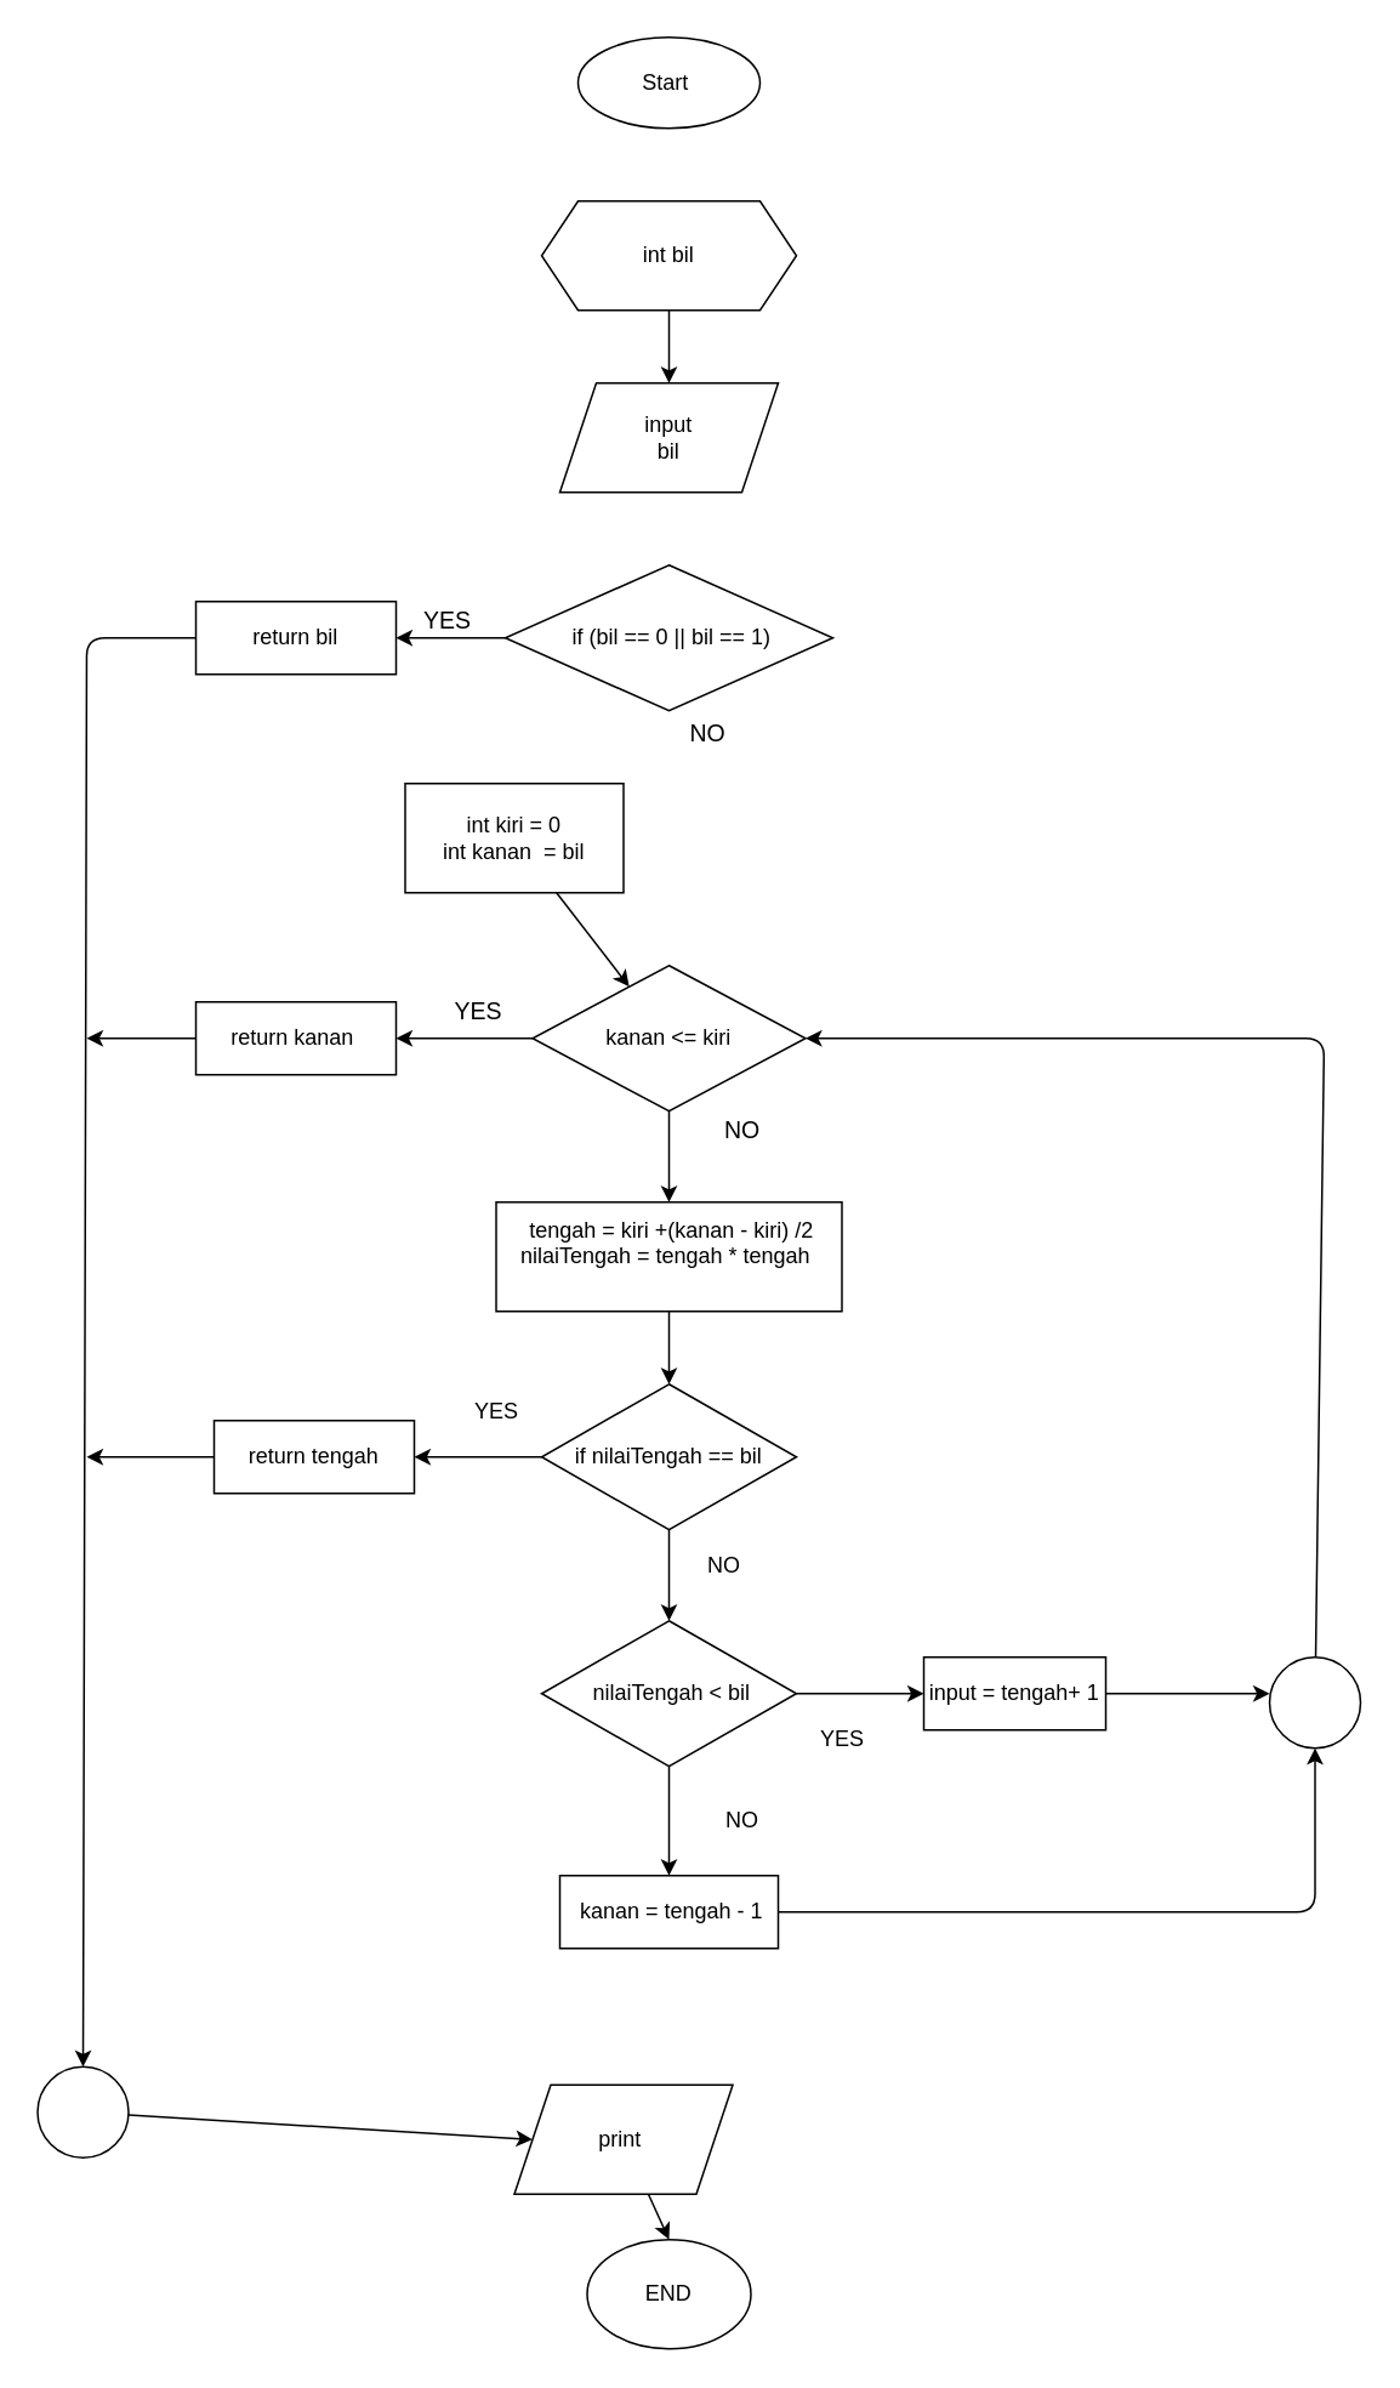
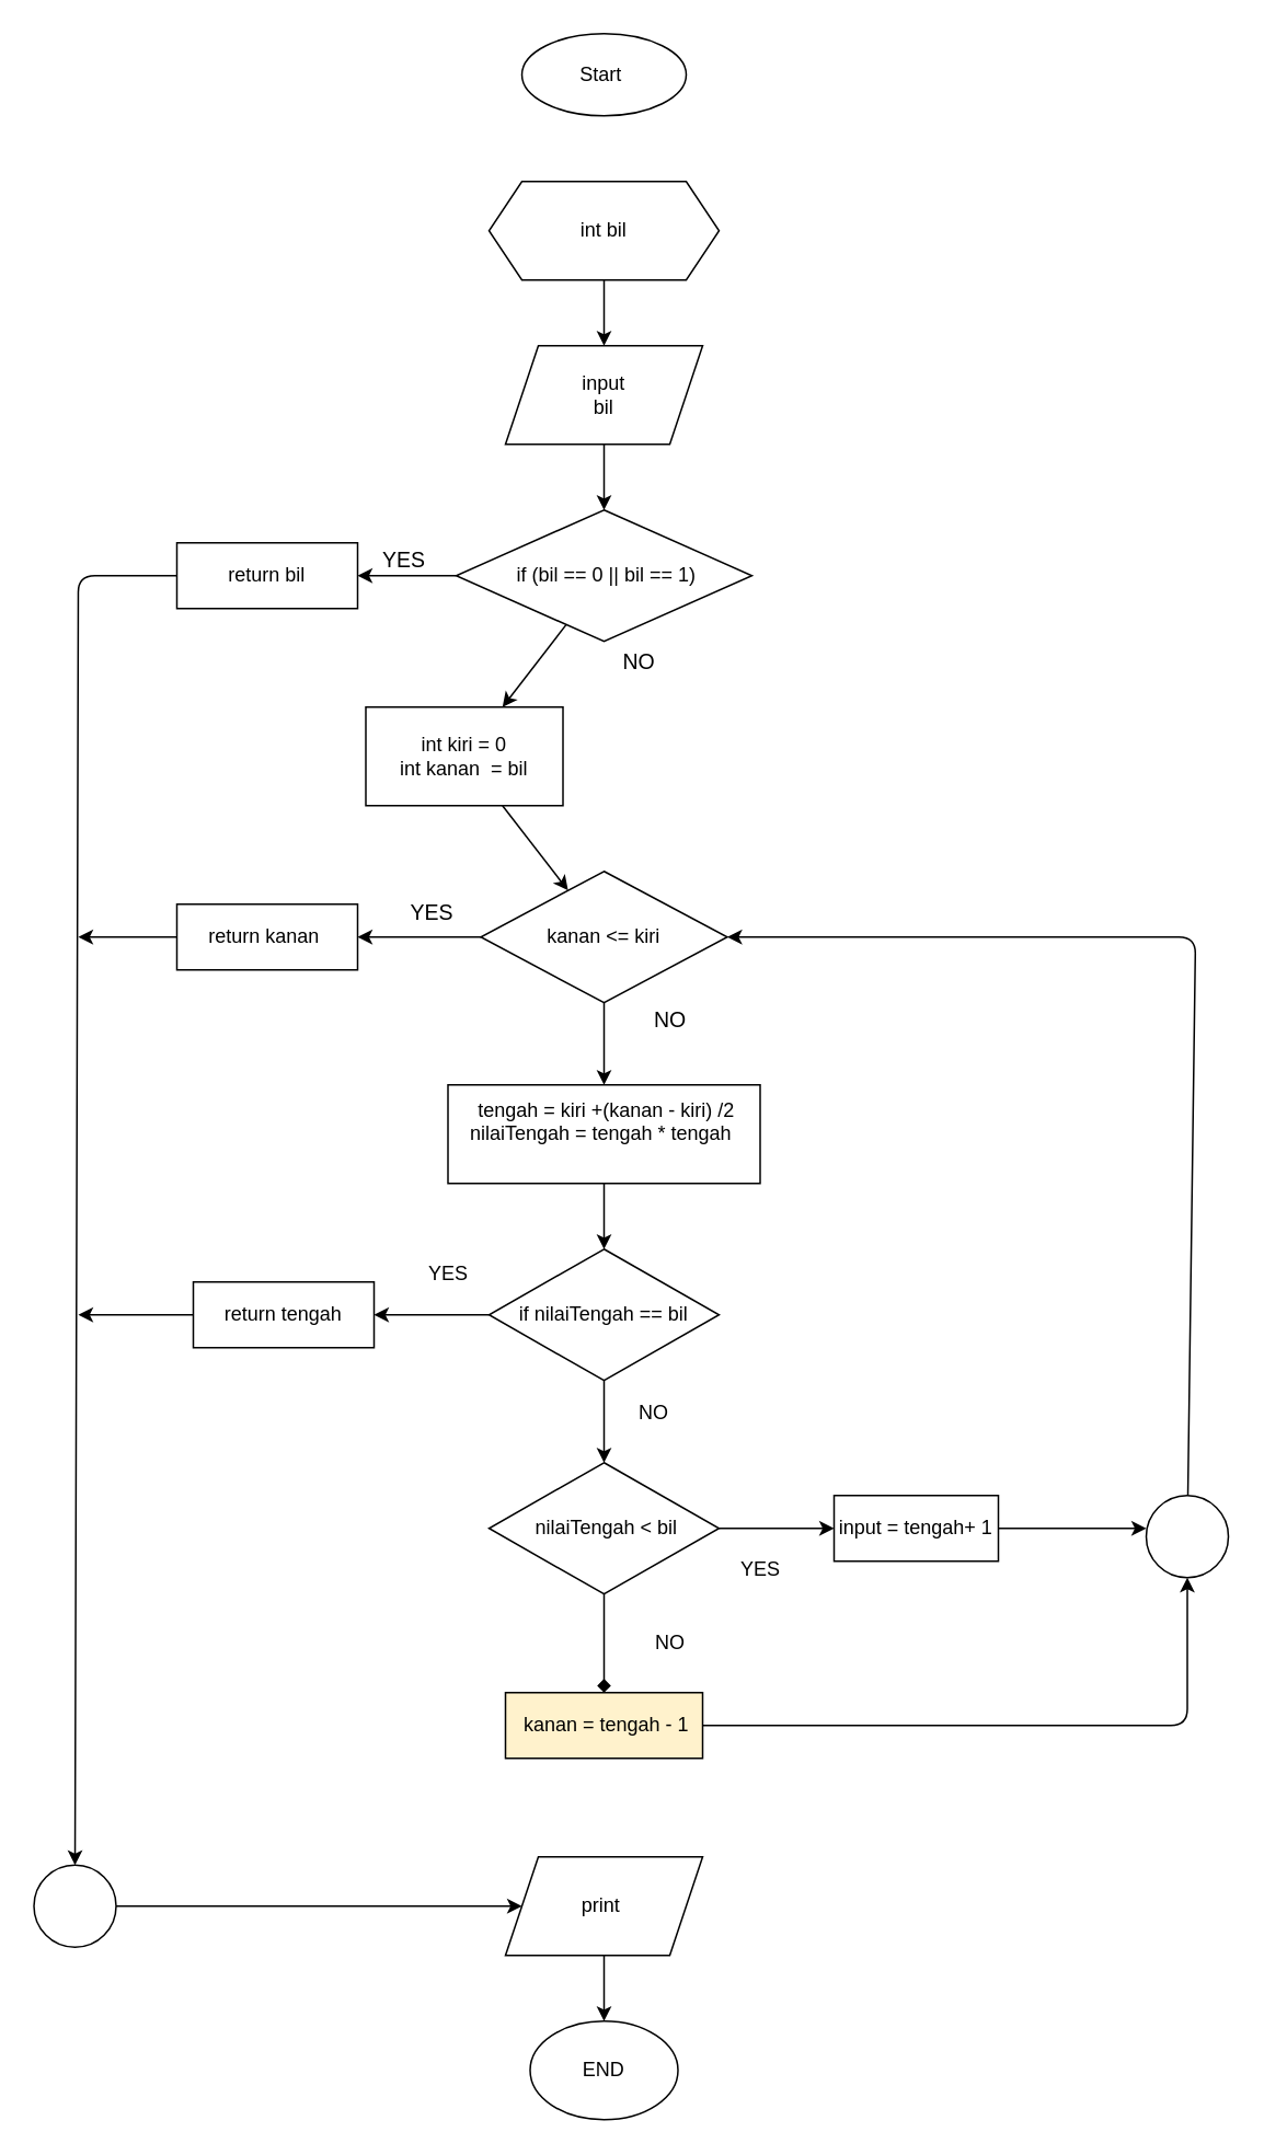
  <mxCell id="0" />
  <mxCell id="1" parent="0" />
  <mxCell id="2" value="Start&amp;nbsp;" style="ellipse;whiteSpace=wrap;html=1;" vertex="1" parent="1"><mxGeometry x="317" y="20" width="100" height="50" as="geometry" /></mxCell>
  <mxCell id="3" value="" style="edgeStyle=none;html=1;" edge="1" parent="1" source="4" target="9"><mxGeometry relative="1" as="geometry" /></mxCell>
  <mxCell id="4" value="int bil" style="shape=hexagon;perimeter=hexagonPerimeter2;whiteSpace=wrap;html=1;fixedSize=1;" vertex="1" parent="1"><mxGeometry x="297" y="110" width="140" height="60" as="geometry" /></mxCell>
+ <mxCell id="5" value="" style="edgeStyle=none;html=1;" edge="1" parent="1" source="7" target="11"><mxGeometry relative="1" as="geometry" /></mxCell>
  <mxCell id="6" style="edgeStyle=none;html=1;entryX=1;entryY=0.5;entryDx=0;entryDy=0;" edge="1" parent="1" source="7" target="36"><mxGeometry relative="1" as="geometry" /></mxCell>
  <mxCell id="7" value="&amp;nbsp;if (bil == 0 || bil == 1)" style="rhombus;whiteSpace=wrap;html=1;" vertex="1" parent="1"><mxGeometry x="277" y="310" width="180" height="80" as="geometry" /></mxCell>
+ <mxCell id="8" value="" style="edgeStyle=none;html=1;" edge="1" parent="1" source="9" target="7"><mxGeometry relative="1" as="geometry" /></mxCell>
  <mxCell id="9" value="input&lt;br&gt;bil" style="shape=parallelogram;perimeter=parallelogramPerimeter;whiteSpace=wrap;html=1;fixedSize=1;" vertex="1" parent="1"><mxGeometry x="307" y="210" width="120" height="60" as="geometry" /></mxCell>
  <mxCell id="10" value="" style="edgeStyle=none;html=1;" edge="1" parent="1" source="11" target="14"><mxGeometry relative="1" as="geometry" /></mxCell>
  <mxCell id="11" value="int kiri = 0&lt;br style=&quot;border-color: var(--border-color);&quot;&gt;int kanan&amp;nbsp; = bil" style="rounded=0;whiteSpace=wrap;html=1;" vertex="1" parent="1"><mxGeometry x="222" y="430" width="120" height="60" as="geometry" /></mxCell>
  <mxCell id="12" value="" style="edgeStyle=none;html=1;" edge="1" parent="1" source="14" target="16"><mxGeometry relative="1" as="geometry" /></mxCell>
  <mxCell id="13" style="edgeStyle=none;html=1;entryX=1;entryY=0.5;entryDx=0;entryDy=0;" edge="1" parent="1" source="14" target="38"><mxGeometry relative="1" as="geometry" /></mxCell>
  <mxCell id="14" value="kanan &amp;lt;= kiri" style="rhombus;whiteSpace=wrap;html=1;" vertex="1" parent="1"><mxGeometry x="292" y="530" width="150" height="80" as="geometry" /></mxCell>
  <mxCell id="15" value="" style="edgeStyle=none;html=1;" edge="1" parent="1" source="16" target="19"><mxGeometry relative="1" as="geometry" /></mxCell>
  <mxCell id="16" value="&amp;nbsp;tengah = kiri +(kanan - kiri) /2&lt;br&gt;&lt;div style=&quot;text-align: justify;&quot;&gt;nilaiTengah = tengah * tengah&amp;nbsp;&lt;/div&gt;&lt;div style=&quot;text-align: justify;&quot;&gt;&lt;span style=&quot;background-color: initial;&quot;&gt;&amp;nbsp;&lt;/span&gt;&lt;/div&gt;" style="rounded=0;whiteSpace=wrap;html=1;" vertex="1" parent="1"><mxGeometry x="272" y="660" width="190" height="60" as="geometry" /></mxCell>
  <mxCell id="17" style="edgeStyle=none;html=1;entryX=0.5;entryY=0;entryDx=0;entryDy=0;" edge="1" parent="1" source="19" target="22"><mxGeometry relative="1" as="geometry" /></mxCell>
  <mxCell id="18" style="edgeStyle=none;html=1;entryX=1;entryY=0.5;entryDx=0;entryDy=0;" edge="1" parent="1" source="19" target="24"><mxGeometry relative="1" as="geometry" /></mxCell>
  <mxCell id="19" value="if nilaiTengah == bil" style="rhombus;whiteSpace=wrap;html=1;" vertex="1" parent="1"><mxGeometry x="297" y="760" width="140" height="80" as="geometry" /></mxCell>
- <mxCell id="20" style="edgeStyle=none;html=1;" edge="1" parent="1" source="22" target="28"><mxGeometry relative="1" as="geometry" /></mxCell>
+ <mxCell id="20" style="edgeStyle=none;html=1;endArrow=diamond;" edge="1" parent="1" source="22" target="28"><mxGeometry relative="1" as="geometry" /></mxCell>
  <mxCell id="21" style="edgeStyle=none;html=1;" edge="1" parent="1" source="22" target="26"><mxGeometry relative="1" as="geometry" /></mxCell>
  <mxCell id="22" value="&amp;nbsp;nilaiTengah &amp;lt; bil" style="rhombus;whiteSpace=wrap;html=1;" vertex="1" parent="1"><mxGeometry x="297" y="890" width="140" height="80" as="geometry" /></mxCell>
  <mxCell id="23" style="edgeStyle=none;html=1;" edge="1" parent="1" source="24"><mxGeometry relative="1" as="geometry"><mxPoint x="47" y="800" as="targetPoint" /></mxGeometry></mxCell>
  <mxCell id="24" value="return tengah" style="rounded=0;whiteSpace=wrap;html=1;" vertex="1" parent="1"><mxGeometry x="117" y="780" width="110" height="40" as="geometry" /></mxCell>
  <mxCell id="25" style="edgeStyle=none;html=1;" edge="1" parent="1" source="26"><mxGeometry relative="1" as="geometry"><mxPoint x="697" y="930" as="targetPoint" /></mxGeometry></mxCell>
  <mxCell id="26" value="input = tengah+ 1" style="rounded=0;whiteSpace=wrap;html=1;" vertex="1" parent="1"><mxGeometry x="507" y="910" width="100" height="40" as="geometry" /></mxCell>
  <mxCell id="27" style="edgeStyle=none;html=1;entryX=0.5;entryY=1;entryDx=0;entryDy=0;" edge="1" parent="1" source="28" target="30"><mxGeometry relative="1" as="geometry"><Array as="points"><mxPoint x="722" y="1050" /></Array></mxGeometry></mxCell>
- <mxCell id="28" value="&amp;nbsp;kanan = tengah - 1" style="rounded=0;whiteSpace=wrap;html=1;" vertex="1" parent="1"><mxGeometry x="307" y="1030" width="120" height="40" as="geometry" /></mxCell>
+ <mxCell id="28" value="&amp;nbsp;kanan = tengah - 1" style="rounded=0;whiteSpace=wrap;html=1;fillColor=#fff2cc;" vertex="1" parent="1"><mxGeometry x="307" y="1030" width="120" height="40" as="geometry" /></mxCell>
  <mxCell id="29" style="edgeStyle=none;html=1;" edge="1" parent="1" source="30" target="14"><mxGeometry relative="1" as="geometry"><mxPoint x="722" y="570" as="targetPoint" /><Array as="points"><mxPoint x="727" y="570" /></Array></mxGeometry></mxCell>
  <mxCell id="30" value="" style="ellipse;whiteSpace=wrap;html=1;aspect=fixed;" vertex="1" parent="1"><mxGeometry x="697" y="910" width="50" height="50" as="geometry" /></mxCell>
  <mxCell id="31" value="NO" style="text;html=1;align=center;verticalAlign=middle;resizable=0;points=[];autosize=1;strokeColor=none;fillColor=none;" vertex="1" parent="1"><mxGeometry x="377" y="845" width="40" height="30" as="geometry" /></mxCell>
  <mxCell id="32" value="NO" style="text;html=1;align=center;verticalAlign=middle;resizable=0;points=[];autosize=1;strokeColor=none;fillColor=none;" vertex="1" parent="1"><mxGeometry x="387" y="985" width="40" height="30" as="geometry" /></mxCell>
  <mxCell id="33" value="YES" style="text;html=1;align=center;verticalAlign=middle;resizable=0;points=[];autosize=1;strokeColor=none;fillColor=none;" vertex="1" parent="1"><mxGeometry x="437" y="940" width="50" height="30" as="geometry" /></mxCell>
  <mxCell id="34" value="YES" style="text;html=1;align=center;verticalAlign=middle;resizable=0;points=[];autosize=1;strokeColor=none;fillColor=none;" vertex="1" parent="1"><mxGeometry x="247" y="760" width="50" height="30" as="geometry" /></mxCell>
  <mxCell id="35" style="edgeStyle=none;html=1;entryX=0.5;entryY=0;entryDx=0;entryDy=0;" edge="1" parent="1" source="36" target="40"><mxGeometry relative="1" as="geometry"><mxPoint x="47" y="1070" as="targetPoint" /><Array as="points"><mxPoint x="47" y="350" /></Array></mxGeometry></mxCell>
  <mxCell id="36" value="return bil&lt;span style=&quot;color: rgba(0, 0, 0, 0); font-family: monospace; font-size: 0px; text-align: start;&quot;&gt;%3CmxGraphModel%3E%3Croot%3E%3CmxCell%20id%3D%220%22%2F%3E%3CmxCell%20id%3D%221%22%20parent%3D%220%22%2F%3E%3CmxCell%20id%3D%222%22%20value%3D%22return%20tengah%22%20style%3D%22rounded%3D0%3BwhiteSpace%3Dwrap%3Bhtml%3D1%3B%22%20vertex%3D%221%22%20parent%3D%221%22%3E%3CmxGeometry%20x%3D%22150%22%20y%3D%22800%22%20width%3D%22110%22%20height%3D%2240%22%20as%3D%22geometry%22%2F%3E%3C%2FmxCell%3E%3C%2Froot%3E%3C%2FmxGraphModel%3E&lt;/span&gt;" style="rounded=0;whiteSpace=wrap;html=1;" vertex="1" parent="1"><mxGeometry x="107" y="330" width="110" height="40" as="geometry" /></mxCell>
  <mxCell id="37" style="edgeStyle=none;html=1;" edge="1" parent="1" source="38"><mxGeometry relative="1" as="geometry"><mxPoint x="47" y="570" as="targetPoint" /></mxGeometry></mxCell>
  <mxCell id="38" value="return kanan&amp;nbsp;" style="rounded=0;whiteSpace=wrap;html=1;" vertex="1" parent="1"><mxGeometry x="107" y="550" width="110" height="40" as="geometry" /></mxCell>
  <mxCell id="39" style="edgeStyle=none;html=1;entryX=0;entryY=0.5;entryDx=0;entryDy=0;" edge="1" parent="1" source="40" target="42"><mxGeometry relative="1" as="geometry" /></mxCell>
  <mxCell id="40" value="" style="ellipse;whiteSpace=wrap;html=1;aspect=fixed;" vertex="1" parent="1"><mxGeometry x="20" y="1135" width="50" height="50" as="geometry" /></mxCell>
  <mxCell id="41" style="edgeStyle=none;html=1;entryX=0.5;entryY=0;entryDx=0;entryDy=0;" edge="1" parent="1" source="42" target="43"><mxGeometry relative="1" as="geometry" /></mxCell>
- <mxCell id="42" value="print&amp;nbsp;" style="shape=parallelogram;perimeter=parallelogramPerimeter;whiteSpace=wrap;html=1;fixedSize=1;" vertex="1" parent="1"><mxGeometry x="282" y="1145" width="120" height="60" as="geometry" /></mxCell>
+ <mxCell id="42" value="print&amp;nbsp;" style="shape=parallelogram;perimeter=parallelogramPerimeter;whiteSpace=wrap;html=1;fixedSize=1;" vertex="1" parent="1"><mxGeometry x="307" y="1130" width="120" height="60" as="geometry" /></mxCell>
  <mxCell id="43" value="END" style="ellipse;whiteSpace=wrap;html=1;" vertex="1" parent="1"><mxGeometry x="322" y="1230" width="90" height="60" as="geometry" /></mxCell>
  <mxCell id="44" value="YES" style="text;html=1;align=center;verticalAlign=middle;resizable=0;points=[];autosize=1;strokeColor=none;fillColor=none;fontSize=13;" vertex="1" parent="1"><mxGeometry x="220" y="325" width="50" height="30" as="geometry" /></mxCell>
  <mxCell id="45" value="NO" style="text;html=1;align=center;verticalAlign=middle;resizable=0;points=[];autosize=1;strokeColor=none;fillColor=none;fontSize=13;" vertex="1" parent="1"><mxGeometry x="368" y="387" width="40" height="30" as="geometry" /></mxCell>
  <mxCell id="46" value="YES" style="text;html=1;align=center;verticalAlign=middle;resizable=0;points=[];autosize=1;strokeColor=none;fillColor=none;fontSize=13;" vertex="1" parent="1"><mxGeometry x="237" y="540" width="50" height="30" as="geometry" /></mxCell>
  <mxCell id="47" value="NO" style="text;html=1;align=center;verticalAlign=middle;resizable=0;points=[];autosize=1;strokeColor=none;fillColor=none;fontSize=13;" vertex="1" parent="1"><mxGeometry x="387" y="605" width="40" height="30" as="geometry" /></mxCell>
